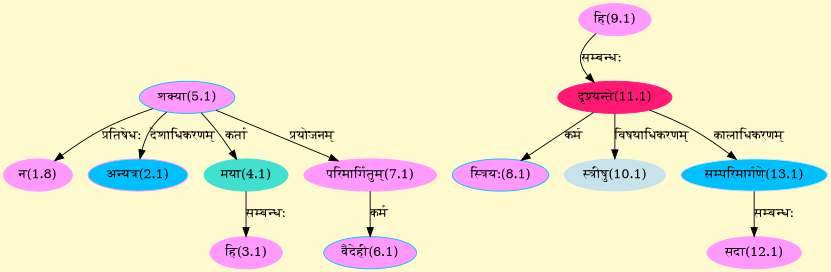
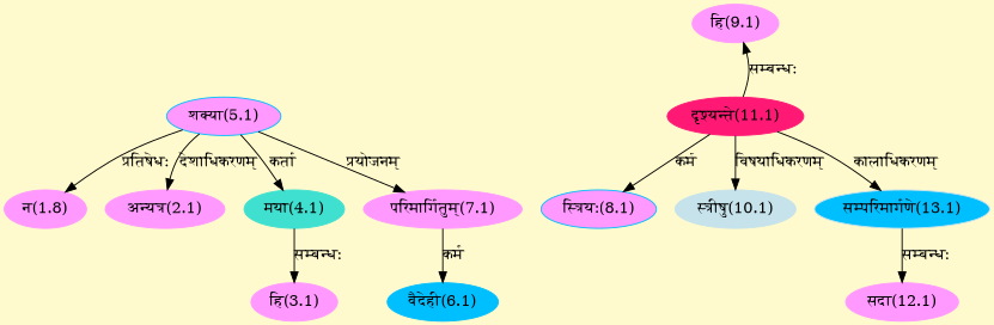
  digraph {
    bgcolor=lemonchiffon1
    compound=true
    rankdir=BT
    node [color="#FF99FF" style=filled]
    edge [dir=back]
    n1 [label="न(1.8)"]
    n2 [color="#00BFFF" fillcolor="#FF99FF" label="शक्या(5.1)"]
-   n3 [label="अन्यत्र(2.1)" fillcolor="#00BFFF"]
+   n3 [label="अन्यत्र(2.1)"]
    n4 [label="हि(3.1)"]
    n5 [color="#40E0D0" label="मया(4.1)"]
-   n6 [color="#00BFFF" label="वैदेही(6.1)" fillcolor="#FF99FF"]
+   n6 [color="#00BFFF" label="वैदेही(6.1)"]
    n7 [label="परिमार्गितुम्(7.1)"]
    n8 [color="#00BFFF" fillcolor="#FF99FF" label="स्त्रियः(8.1)"]
    n9 [color="#FF1975" label="दृश्यन्ते(11.1)"]
    n10 [label="हि(9.1)"]
    n11 [color="#C6E2EB" label="स्त्रीषु(10.1)"]
    n12 [label="सदा(12.1)"]
    n13 [color="#C6E2EB" fillcolor="#00BFFF" label="सम्परिमार्गणे(13.1)"]
    n1 -> n2 [label="प्रतिषेधः"]
    n3 -> n2 [label="देशाधिकरणम्"]
    n4 -> n5 [label="सम्बन्धः"]
    n5 -> n2 [label="कर्ता"]
    n6 -> n7 [label="कर्म"]
    n7 -> n2 [label="प्रयोजनम्"]
    n8 -> n9 [label="कर्म"]
-   n9 -> n10 [label="सम्बन्धः"]
+   n10 -> n9 [label="सम्बन्धः"]
    n11 -> n9 [label="विषयाधिकरणम्"]
    n12 -> n13 [label="सम्बन्धः"]
    n13 -> n9 [label="कालाधिकरणम्"]
  }
